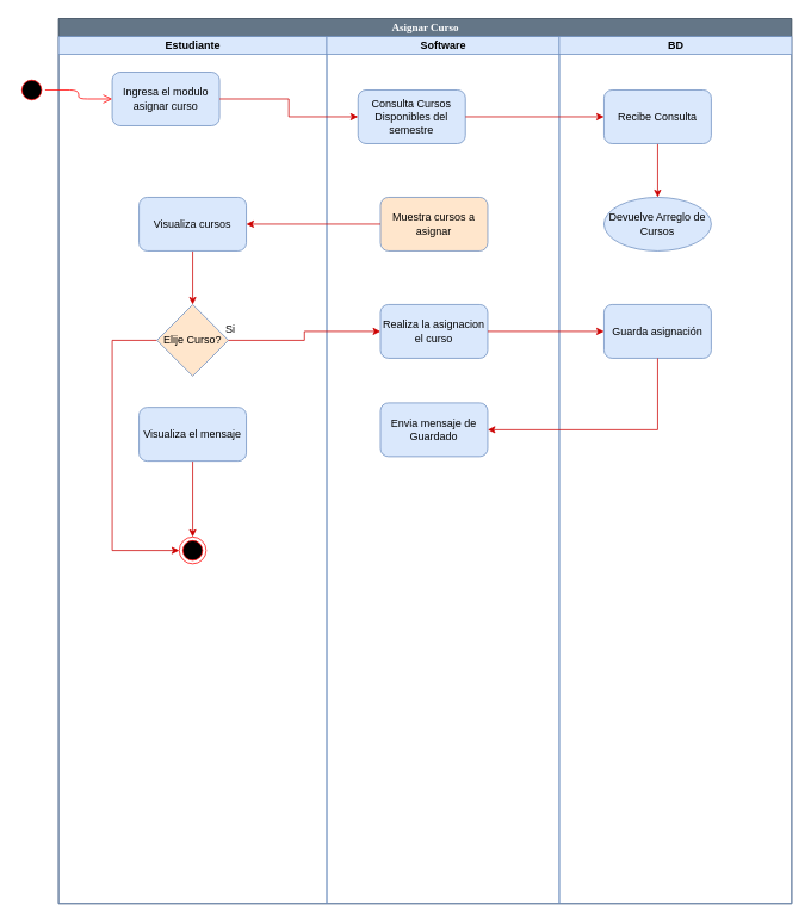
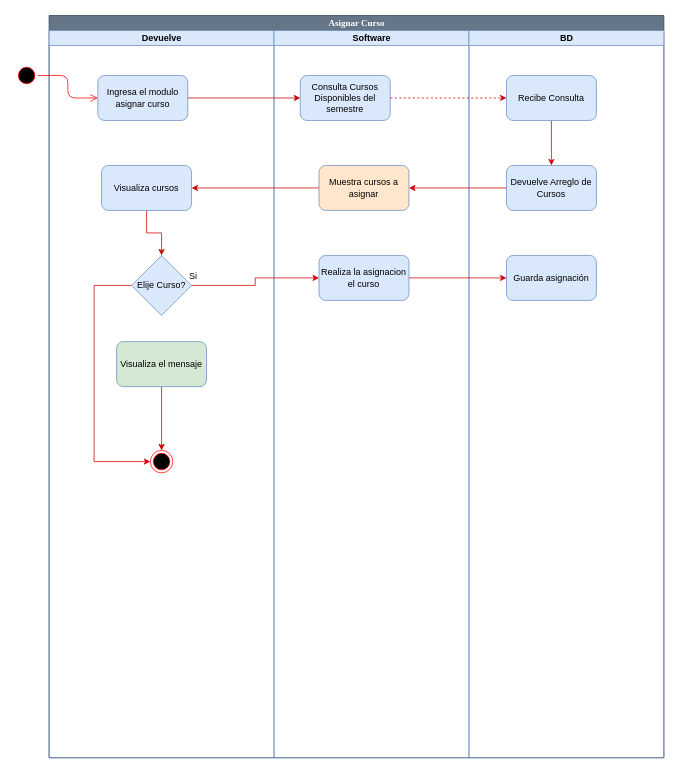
  <mxCell id="0" />
  <mxCell id="1" parent="0" />
  <mxCell id="2" value="Asignar Curso" style="swimlane;html=1;childLayout=stackLayout;startSize=20;rounded=0;shadow=0;comic=0;labelBackgroundColor=none;strokeColor=#314354;strokeWidth=1;fillColor=#647687;fontFamily=Verdana;fontSize=12;align=center;fontColor=#ffffff;" vertex="1" parent="1"><mxGeometry x="65" y="20" width="820" height="990" as="geometry" /></mxCell>
- <mxCell id="3" value="Estudiante" style="swimlane;html=1;startSize=20;fillColor=#dae8fc;strokeColor=#6c8ebf;" vertex="1" parent="2"><mxGeometry y="20" width="300" height="970" as="geometry" /></mxCell>
- <mxCell id="4" value="Ingresa el modulo asignar curso" style="rounded=1;whiteSpace=wrap;html=1;fillColor=#dae8fc;strokeColor=#6c8ebf;" vertex="1" parent="3"><mxGeometry x="60" y="40" width="120" height="60" as="geometry" /></mxCell>
+ <mxCell id="3" value="Devuelve" style="swimlane;html=1;startSize=20;fillColor=#dae8fc;strokeColor=#6c8ebf;" vertex="1" parent="2"><mxGeometry y="20" width="300" height="970" as="geometry" /></mxCell>
+ <mxCell id="4" value="Ingresa el modulo asignar curso" style="rounded=1;whiteSpace=wrap;html=1;fillColor=#dae8fc;strokeColor=#6c8ebf;" vertex="1" parent="3"><mxGeometry x="65" y="60" width="120" height="60" as="geometry" /></mxCell>
  <mxCell id="5" style="edgeStyle=orthogonalEdgeStyle;rounded=0;orthogonalLoop=1;jettySize=auto;html=1;entryX=0.5;entryY=0;entryDx=0;entryDy=0;strokeColor=#CC0000;" edge="1" parent="3" source="6" target="8"><mxGeometry relative="1" as="geometry" /></mxCell>
- <mxCell id="6" value="Visualiza cursos" style="rounded=1;whiteSpace=wrap;html=1;fillColor=#dae8fc;strokeColor=#6c8ebf;" vertex="1" parent="3"><mxGeometry x="90" y="180" width="120" height="60" as="geometry" /></mxCell>
+ <mxCell id="6" value="Visualiza cursos" style="rounded=1;whiteSpace=wrap;html=1;fillColor=#dae8fc;strokeColor=#6c8ebf;" vertex="1" parent="3"><mxGeometry x="70" y="180" width="120" height="60" as="geometry" /></mxCell>
  <mxCell id="7" style="edgeStyle=orthogonalEdgeStyle;rounded=0;orthogonalLoop=1;jettySize=auto;html=1;entryX=0;entryY=0.5;entryDx=0;entryDy=0;strokeColor=#CC0000;" edge="1" parent="3" source="8" target="11"><mxGeometry relative="1" as="geometry"><Array as="points"><mxPoint x="60" y="340" /><mxPoint x="60" y="575" /></Array></mxGeometry></mxCell>
- <mxCell id="8" value="Elije Curso?" style="rhombus;whiteSpace=wrap;html=1;fillColor=#ffe6cc;strokeColor=#6c8ebf;" vertex="1" parent="3"><mxGeometry x="110" y="300" width="80" height="80" as="geometry" /></mxCell>
+ <mxCell id="8" value="Elije Curso?" style="rhombus;whiteSpace=wrap;html=1;fillColor=#dae8fc;strokeColor=#6c8ebf;" vertex="1" parent="3"><mxGeometry x="110" y="300" width="80" height="80" as="geometry" /></mxCell>
  <mxCell id="9" style="edgeStyle=orthogonalEdgeStyle;rounded=0;orthogonalLoop=1;jettySize=auto;html=1;entryX=0.5;entryY=0;entryDx=0;entryDy=0;strokeColor=#CC0000;" edge="1" parent="3" source="10" target="11"><mxGeometry relative="1" as="geometry" /></mxCell>
- <mxCell id="10" value="Visualiza el mensaje" style="rounded=1;whiteSpace=wrap;html=1;fillColor=#dae8fc;strokeColor=#6c8ebf;" vertex="1" parent="3"><mxGeometry x="90" y="415" width="120" height="60" as="geometry" /></mxCell>
+ <mxCell id="10" value="Visualiza el mensaje" style="rounded=1;whiteSpace=wrap;html=1;fillColor=#d5e8d4;strokeColor=#6c8ebf;" vertex="1" parent="3"><mxGeometry x="90" y="415" width="120" height="60" as="geometry" /></mxCell>
  <mxCell id="11" value="" style="ellipse;html=1;shape=endState;fillColor=#000000;strokeColor=#ff0000;" vertex="1" parent="3"><mxGeometry x="135" y="560" width="30" height="30" as="geometry" /></mxCell>
  <mxCell id="12" value="Si" style="text;html=1;resizable=0;points=[];autosize=1;align=left;verticalAlign=top;spacingTop=-4;" vertex="1" parent="3"><mxGeometry x="185" y="317.5" width="30" height="20" as="geometry" /></mxCell>
  <mxCell id="13" value="Software" style="swimlane;html=1;startSize=20;fillColor=#dae8fc;strokeColor=#6c8ebf;" vertex="1" parent="2"><mxGeometry x="300" y="20" width="260" height="970" as="geometry" /></mxCell>
  <mxCell id="14" value="Consulta Cursos Disponibles del semestre" style="rounded=1;whiteSpace=wrap;html=1;fillColor=#dae8fc;strokeColor=#6c8ebf;" vertex="1" parent="13"><mxGeometry x="35" y="60" width="120" height="60" as="geometry" /></mxCell>
  <mxCell id="15" value="Muestra cursos a asignar" style="rounded=1;whiteSpace=wrap;html=1;fillColor=#ffe6cc;strokeColor=#6c8ebf;" vertex="1" parent="13"><mxGeometry x="60" y="180" width="120" height="60" as="geometry" /></mxCell>
  <mxCell id="16" value="Realiza la asignacion el curso" style="rounded=1;whiteSpace=wrap;html=1;fillColor=#dae8fc;strokeColor=#6c8ebf;" vertex="1" parent="13"><mxGeometry x="60" y="300" width="120" height="60" as="geometry" /></mxCell>
- <mxCell id="17" value="Envia mensaje de Guardado" style="rounded=1;whiteSpace=wrap;html=1;fillColor=#dae8fc;strokeColor=#6c8ebf;" vertex="1" parent="13"><mxGeometry x="60" y="410" width="120" height="60" as="geometry" /></mxCell>
  <mxCell id="18" value="BD" style="swimlane;html=1;startSize=20;fillColor=#dae8fc;strokeColor=#6c8ebf;" vertex="1" parent="2"><mxGeometry x="560" y="20" width="260" height="970" as="geometry" /></mxCell>
  <mxCell id="19" style="edgeStyle=orthogonalEdgeStyle;rounded=0;orthogonalLoop=1;jettySize=auto;html=1;strokeColor=#CC0000;" edge="1" parent="18" source="20" target="21"><mxGeometry relative="1" as="geometry" /></mxCell>
  <mxCell id="20" value="Recibe Consulta" style="rounded=1;whiteSpace=wrap;html=1;fillColor=#dae8fc;strokeColor=#6c8ebf;" vertex="1" parent="18"><mxGeometry x="50" y="60" width="120" height="60" as="geometry" /></mxCell>
- <mxCell id="21" value="Devuelve Arreglo de Cursos" style="ellipse;whiteSpace=wrap;html=1;fillColor=#dae8fc;strokeColor=#6c8ebf;" vertex="1" parent="18"><mxGeometry x="50" y="180" width="120" height="60" as="geometry" /></mxCell>
+ <mxCell id="21" value="Devuelve Arreglo de Cursos" style="rounded=1;whiteSpace=wrap;html=1;fillColor=#dae8fc;strokeColor=#6c8ebf;" vertex="1" parent="18"><mxGeometry x="50" y="180" width="120" height="60" as="geometry" /></mxCell>
  <mxCell id="22" value="Guarda asignación" style="rounded=1;whiteSpace=wrap;html=1;fillColor=#dae8fc;strokeColor=#6c8ebf;" vertex="1" parent="18"><mxGeometry x="50" y="300" width="120" height="60" as="geometry" /></mxCell>
  <mxCell id="23" style="edgeStyle=orthogonalEdgeStyle;rounded=0;orthogonalLoop=1;jettySize=auto;html=1;entryX=0;entryY=0.5;entryDx=0;entryDy=0;strokeColor=#CC0000;" edge="1" parent="2" source="4" target="14"><mxGeometry relative="1" as="geometry" /></mxCell>
- <mxCell id="24" style="edgeStyle=orthogonalEdgeStyle;rounded=0;orthogonalLoop=1;jettySize=auto;html=1;strokeColor=#CC0000;" edge="1" parent="2" source="14" target="20"><mxGeometry relative="1" as="geometry" /></mxCell>
+ <mxCell id="24" style="edgeStyle=orthogonalEdgeStyle;rounded=0;orthogonalLoop=1;jettySize=auto;html=1;strokeColor=#CC0000;dashed=1;" edge="1" parent="2" source="14" target="20"><mxGeometry relative="1" as="geometry" /></mxCell>
+ <mxCell id="25" style="edgeStyle=orthogonalEdgeStyle;rounded=0;orthogonalLoop=1;jettySize=auto;html=1;strokeColor=#CC0000;" edge="1" parent="2" source="21" target="15"><mxGeometry relative="1" as="geometry" /></mxCell>
  <mxCell id="26" style="edgeStyle=orthogonalEdgeStyle;rounded=0;orthogonalLoop=1;jettySize=auto;html=1;entryX=1;entryY=0.5;entryDx=0;entryDy=0;strokeColor=#CC0000;" edge="1" parent="2" source="15" target="6"><mxGeometry relative="1" as="geometry" /></mxCell>
  <mxCell id="27" style="edgeStyle=orthogonalEdgeStyle;rounded=0;orthogonalLoop=1;jettySize=auto;html=1;strokeColor=#CC0000;" edge="1" parent="2" source="8" target="16"><mxGeometry relative="1" as="geometry" /></mxCell>
  <mxCell id="28" style="edgeStyle=orthogonalEdgeStyle;rounded=0;orthogonalLoop=1;jettySize=auto;html=1;strokeColor=#CC0000;" edge="1" parent="2" source="16" target="22"><mxGeometry relative="1" as="geometry" /></mxCell>
- <mxCell id="29" style="edgeStyle=orthogonalEdgeStyle;rounded=0;orthogonalLoop=1;jettySize=auto;html=1;entryX=1;entryY=0.5;entryDx=0;entryDy=0;strokeColor=#CC0000;" edge="1" parent="2" source="22" target="17"><mxGeometry relative="1" as="geometry"><Array as="points"><mxPoint x="670" y="460" /></Array></mxGeometry></mxCell>
  <mxCell id="30" value="" style="ellipse;html=1;shape=startState;fillColor=#000000;strokeColor=#ff0000;" vertex="1" parent="1"><mxGeometry x="20" y="85" width="30" height="30" as="geometry" /></mxCell>
  <mxCell id="31" value="" style="edgeStyle=orthogonalEdgeStyle;html=1;verticalAlign=bottom;endArrow=open;endSize=8;strokeColor=#ff0000;entryX=0;entryY=0.5;entryDx=0;entryDy=0;" edge="1" source="30" parent="1" target="4"><mxGeometry relative="1" as="geometry"><mxPoint x="35" y="175" as="targetPoint" /></mxGeometry></mxCell>
